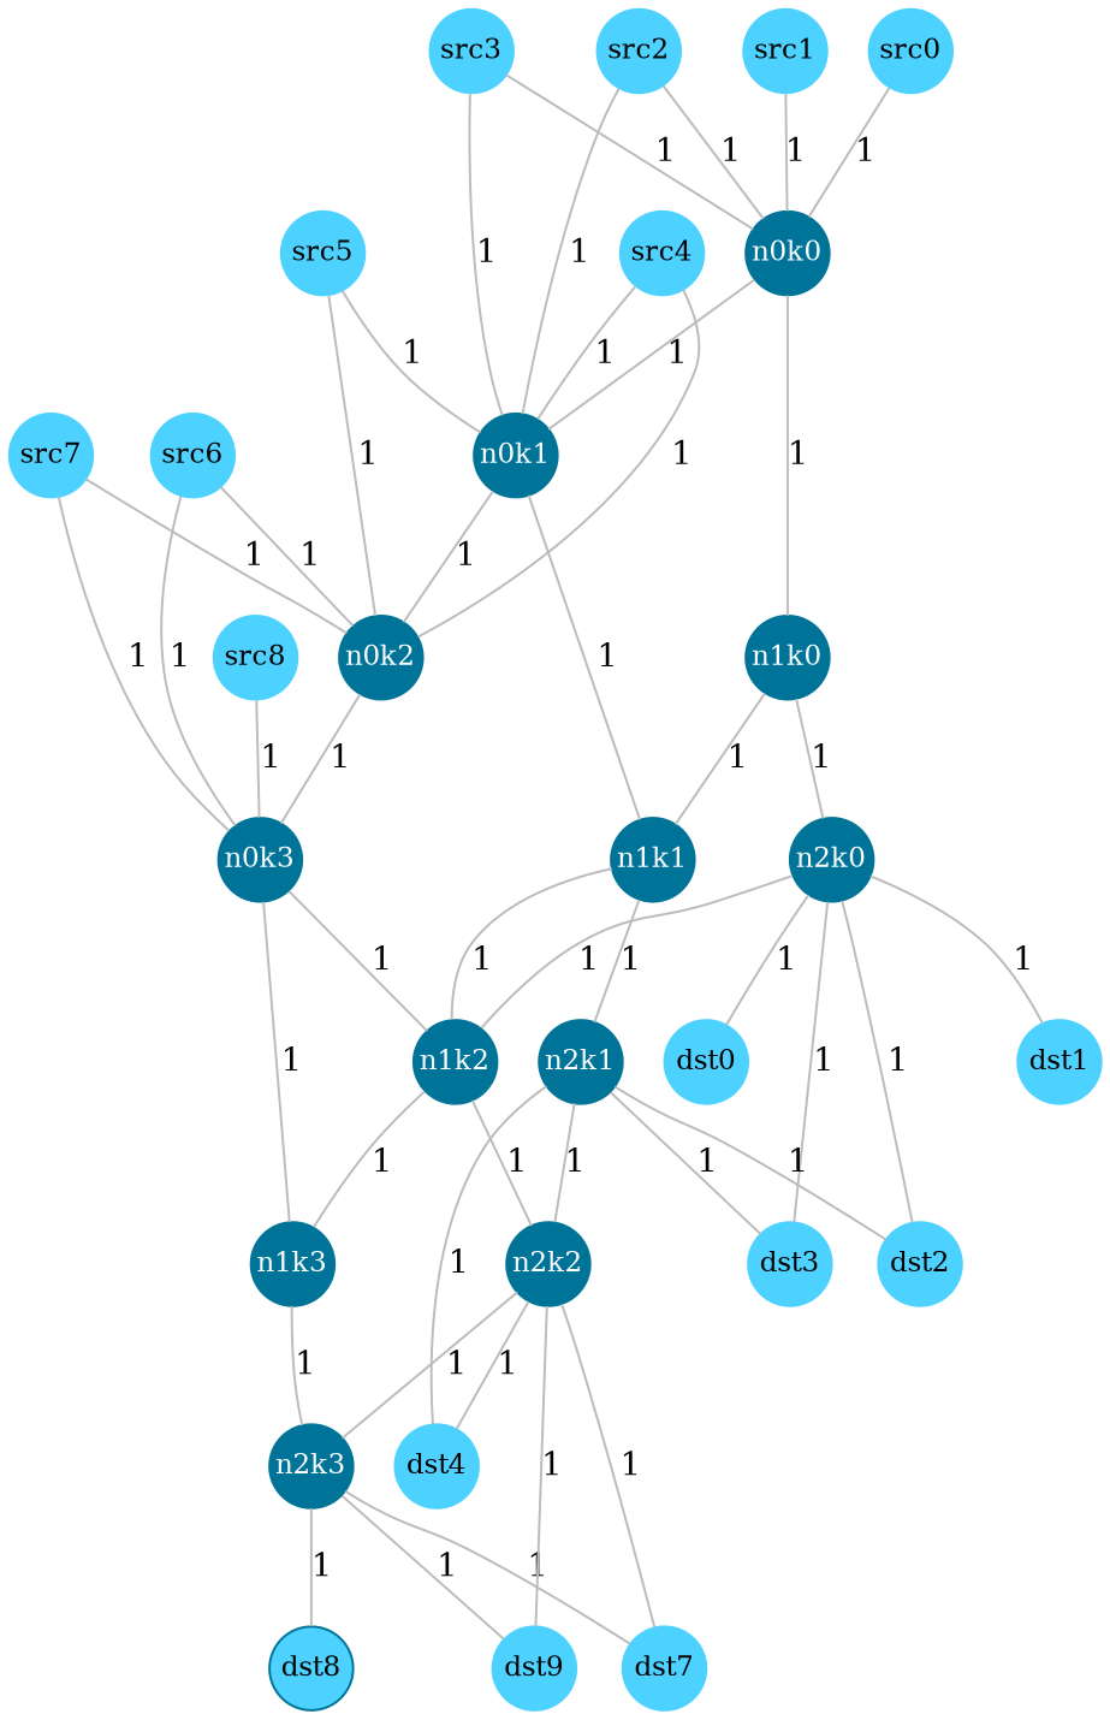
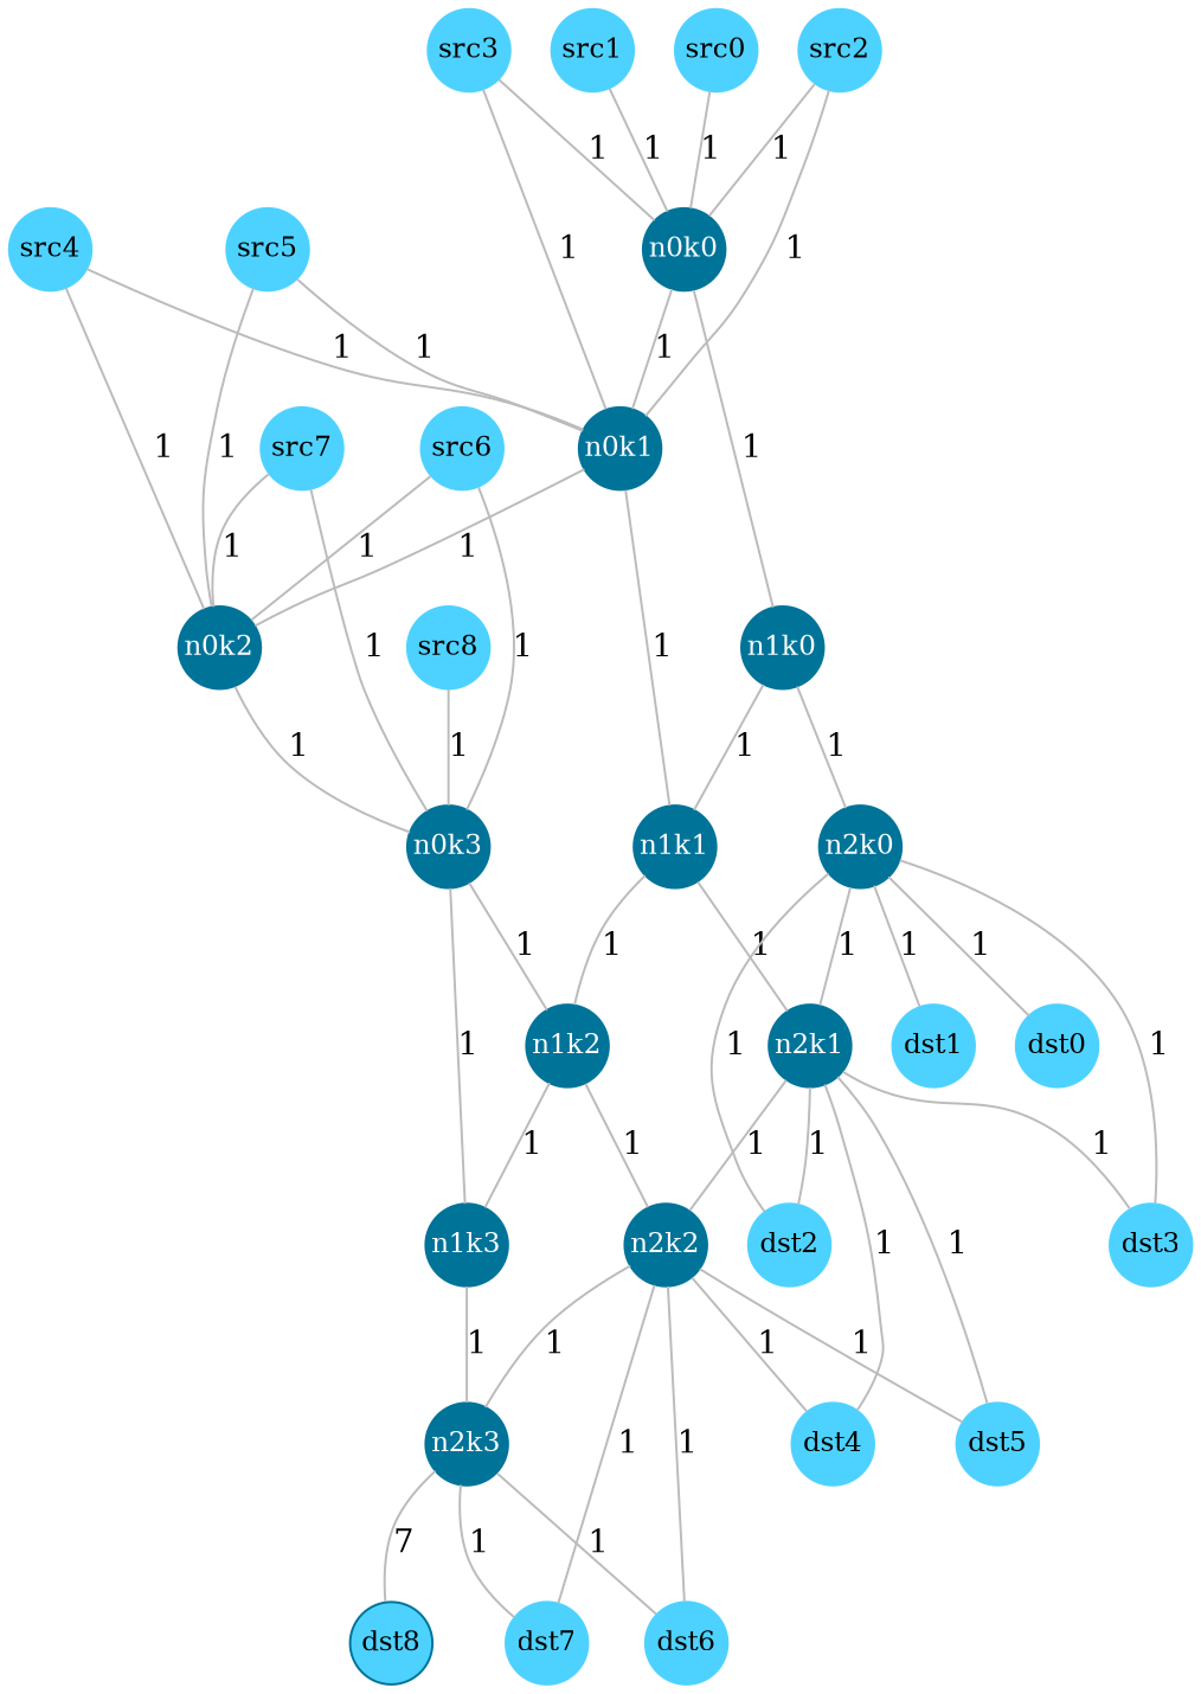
  graph {
    node [color="#4dd2ff" fillcolor="#4dd2ff" fixedsize=true fontcolor=black fontsize=12 shape=circle style=filled]
    edge [color="#bbbbbb"]
    n0k0 [color="#007399" fillcolor="#007399" fontcolor=white]
    n0k1 [color="#007399" fillcolor="#007399" fontcolor=white]
    n1k0 [color="#007399" fillcolor="#007399" fontcolor=white]
    n0k2 [color="#007399" fillcolor="#007399" fontcolor=white]
    n1k1 [color="#007399" fillcolor="#007399" fontcolor=white]
    n2k0 [color="#007399" fillcolor="#007399" fontcolor=white]
    n0k3 [color="#007399" fillcolor="#007399" fontcolor=white]
    n1k3 [color="#007399" fillcolor="#007399" fontcolor=white]
    n1k2 [color="#007399" fillcolor="#007399" fontcolor=white]
    n2k3 [color="#007399" fillcolor="#007399" fontcolor=white]
    n2k2 [color="#007399" fillcolor="#007399" fontcolor=white]
    dst4
+   dst5
    dst7
-   dst6 [label=dst9]
+   dst6
    n2k1 [color="#007399" fillcolor="#007399" fontcolor=white]
    dst3
    dst2
    dst8 [color="#007399"]
    dst1
    dst0
    src8
    src5
    src4
    src7
    src6
    src1
    src0
    src3
    src2
    n0k0 -- n0k1 [label=1]
    n0k0 -- n1k0 [label=1]
    n0k1 -- n0k2 [label=1]
    n0k1 -- n1k1 [label=1]
    n1k0 -- n1k1 [label=1]
    n1k0 -- n2k0 [label=1]
    n0k2 -- n0k3 [label=1]
    n1k1 -- n1k2 [label=1]
    n1k1 -- n2k1 [label=1]
-   n2k0 -- n1k2 [label=1]
+   n2k0 -- n2k1 [label=1]
    n2k0 -- dst3 [label=1]
    n2k0 -- dst2 [label=1]
    n2k0 -- dst1 [label=1]
    n2k0 -- dst0 [label=1]
    n0k3 -- n1k3 [label=1]
    n0k3 -- n1k2 [label=1]
    n1k3 -- n2k3 [label=1]
    n1k2 -- n1k3 [label=1]
    n1k2 -- n2k2 [label=1]
    n2k3 -- dst7 [label=1]
    n2k3 -- dst6 [label=1]
-   n2k3 -- dst8 [label=1]
+   n2k3 -- dst8 [label=7]
    n2k2 -- n2k3 [label=1]
    n2k2 -- dst4 [label=1]
+   n2k2 -- dst5 [label=1]
    n2k2 -- dst7 [label=1]
    n2k2 -- dst6 [label=1]
    n2k1 -- n2k2 [label=1]
    n2k1 -- dst4 [label=1]
+   n2k1 -- dst5 [label=1]
    n2k1 -- dst3 [label=1]
    n2k1 -- dst2 [label=1]
    src8 -- n0k3 [label=1]
    src5 -- n0k1 [label=1]
    src5 -- n0k2 [label=1]
    src4 -- n0k1 [label=1]
    src4 -- n0k2 [label=1]
    src7 -- n0k2 [label=1]
    src7 -- n0k3 [label=1]
    src6 -- n0k2 [label=1]
    src6 -- n0k3 [label=1]
    src1 -- n0k0 [label=1]
    src0 -- n0k0 [label=1]
    src3 -- n0k0 [label=1]
    src3 -- n0k1 [label=1]
    src2 -- n0k0 [label=1]
    src2 -- n0k1 [label=1]
  }
